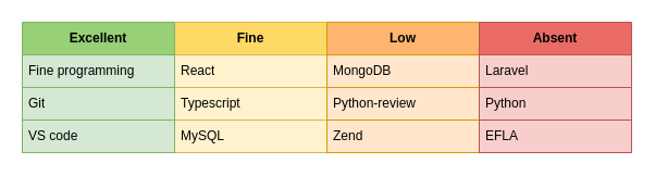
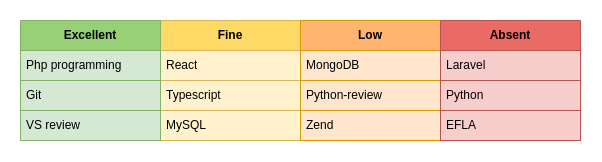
  <mxCell id="0" />
  <mxCell id="1" parent="0" />
  <mxCell id="2" value="Fine" style="swimlane;fontStyle=1;childLayout=stackLayout;horizontal=1;startSize=30;horizontalStack=0;resizeParent=1;resizeParentMax=0;resizeLast=0;collapsible=1;marginBottom=0;whiteSpace=wrap;html=1;fillColor=#FFD966;strokeColor=#d6b656;" vertex="1" parent="1"><mxGeometry x="160" y="20" width="140" height="120" as="geometry" /></mxCell>
  <mxCell id="3" value="React" style="text;strokeColor=#d6b656;fillColor=#fff2cc;align=left;verticalAlign=middle;spacingLeft=4;spacingRight=4;overflow=hidden;points=[[0,0.5],[1,0.5]];portConstraint=eastwest;rotatable=0;whiteSpace=wrap;html=1;" vertex="1" parent="2"><mxGeometry y="30" width="140" height="30" as="geometry" /></mxCell>
  <mxCell id="4" value="Typescript" style="text;strokeColor=#d6b656;fillColor=#fff2cc;align=left;verticalAlign=middle;spacingLeft=4;spacingRight=4;overflow=hidden;points=[[0,0.5],[1,0.5]];portConstraint=eastwest;rotatable=0;whiteSpace=wrap;html=1;" vertex="1" parent="2"><mxGeometry y="60" width="140" height="30" as="geometry" /></mxCell>
  <mxCell id="5" value="MySQL" style="text;strokeColor=#d6b656;fillColor=#fff2cc;align=left;verticalAlign=middle;spacingLeft=4;spacingRight=4;overflow=hidden;points=[[0,0.5],[1,0.5]];portConstraint=eastwest;rotatable=0;whiteSpace=wrap;html=1;" vertex="1" parent="2"><mxGeometry y="90" width="140" height="30" as="geometry" /></mxCell>
  <mxCell id="6" value="Excellent" style="swimlane;fontStyle=1;childLayout=stackLayout;horizontal=1;startSize=30;horizontalStack=0;resizeParent=1;resizeParentMax=0;resizeLast=0;collapsible=1;marginBottom=0;whiteSpace=wrap;html=1;fillColor=#97D077;strokeColor=#82b366;" vertex="1" parent="1"><mxGeometry x="20" y="20" width="140" height="120" as="geometry" /></mxCell>
- <mxCell id="7" value="Fine programming" style="text;strokeColor=#82b366;fillColor=#d5e8d4;align=left;verticalAlign=middle;spacingLeft=4;spacingRight=4;overflow=hidden;points=[[0,0.5],[1,0.5]];portConstraint=eastwest;rotatable=0;whiteSpace=wrap;html=1;" vertex="1" parent="6"><mxGeometry y="30" width="140" height="30" as="geometry" /></mxCell>
+ <mxCell id="7" value="Php programming" style="text;strokeColor=#82b366;fillColor=#d5e8d4;align=left;verticalAlign=middle;spacingLeft=4;spacingRight=4;overflow=hidden;points=[[0,0.5],[1,0.5]];portConstraint=eastwest;rotatable=0;whiteSpace=wrap;html=1;" vertex="1" parent="6"><mxGeometry y="30" width="140" height="30" as="geometry" /></mxCell>
  <mxCell id="8" value="Git" style="text;strokeColor=#82b366;fillColor=#d5e8d4;align=left;verticalAlign=middle;spacingLeft=4;spacingRight=4;overflow=hidden;points=[[0,0.5],[1,0.5]];portConstraint=eastwest;rotatable=0;whiteSpace=wrap;html=1;" vertex="1" parent="6"><mxGeometry y="60" width="140" height="30" as="geometry" /></mxCell>
- <mxCell id="9" value="VS code" style="text;strokeColor=#82b366;fillColor=#d5e8d4;align=left;verticalAlign=middle;spacingLeft=4;spacingRight=4;overflow=hidden;points=[[0,0.5],[1,0.5]];portConstraint=eastwest;rotatable=0;whiteSpace=wrap;html=1;" vertex="1" parent="6"><mxGeometry y="90" width="140" height="30" as="geometry" /></mxCell>
+ <mxCell id="9" value="VS review" style="text;strokeColor=#82b366;fillColor=#d5e8d4;align=left;verticalAlign=middle;spacingLeft=4;spacingRight=4;overflow=hidden;points=[[0,0.5],[1,0.5]];portConstraint=eastwest;rotatable=0;whiteSpace=wrap;html=1;" vertex="1" parent="6"><mxGeometry y="90" width="140" height="30" as="geometry" /></mxCell>
  <mxCell id="10" value="Low" style="swimlane;fontStyle=1;childLayout=stackLayout;horizontal=1;startSize=30;horizontalStack=0;resizeParent=1;resizeParentMax=0;resizeLast=0;collapsible=1;marginBottom=0;whiteSpace=wrap;html=1;fillColor=#FFB570;strokeColor=#d79b00;" vertex="1" parent="1"><mxGeometry x="300" y="20" width="140" height="120" as="geometry" /></mxCell>
  <mxCell id="11" value="MongoDB" style="text;strokeColor=#d79b00;fillColor=#ffe6cc;align=left;verticalAlign=middle;spacingLeft=4;spacingRight=4;overflow=hidden;points=[[0,0.5],[1,0.5]];portConstraint=eastwest;rotatable=0;whiteSpace=wrap;html=1;" vertex="1" parent="10"><mxGeometry y="30" width="140" height="30" as="geometry" /></mxCell>
  <mxCell id="12" value="Python-review" style="text;strokeColor=#d79b00;fillColor=#ffe6cc;align=left;verticalAlign=middle;spacingLeft=4;spacingRight=4;overflow=hidden;points=[[0,0.5],[1,0.5]];portConstraint=eastwest;rotatable=0;whiteSpace=wrap;html=1;" vertex="1" parent="10"><mxGeometry y="60" width="140" height="30" as="geometry" /></mxCell>
  <mxCell id="13" value="Zend" style="text;strokeColor=#d79b00;fillColor=#ffe6cc;align=left;verticalAlign=middle;spacingLeft=4;spacingRight=4;overflow=hidden;points=[[0,0.5],[1,0.5]];portConstraint=eastwest;rotatable=0;whiteSpace=wrap;html=1;" vertex="1" parent="10"><mxGeometry y="90" width="140" height="30" as="geometry" /></mxCell>
  <mxCell id="14" value="Absent" style="swimlane;fontStyle=1;childLayout=stackLayout;horizontal=1;startSize=30;horizontalStack=0;resizeParent=1;resizeParentMax=0;resizeLast=0;collapsible=1;marginBottom=0;whiteSpace=wrap;html=1;fillColor=#EA6B66;strokeColor=#b85450;" vertex="1" parent="1"><mxGeometry x="440" y="20" width="140" height="120" as="geometry" /></mxCell>
  <mxCell id="15" value="Laravel" style="text;strokeColor=#b85450;fillColor=#f8cecc;align=left;verticalAlign=middle;spacingLeft=4;spacingRight=4;overflow=hidden;points=[[0,0.5],[1,0.5]];portConstraint=eastwest;rotatable=0;whiteSpace=wrap;html=1;" vertex="1" parent="14"><mxGeometry y="30" width="140" height="30" as="geometry" /></mxCell>
  <mxCell id="16" value="Python" style="text;strokeColor=#b85450;fillColor=#f8cecc;align=left;verticalAlign=middle;spacingLeft=4;spacingRight=4;overflow=hidden;points=[[0,0.5],[1,0.5]];portConstraint=eastwest;rotatable=0;whiteSpace=wrap;html=1;" vertex="1" parent="14"><mxGeometry y="60" width="140" height="30" as="geometry" /></mxCell>
  <mxCell id="17" value="EFLA" style="text;strokeColor=#b85450;fillColor=#f8cecc;align=left;verticalAlign=middle;spacingLeft=4;spacingRight=4;overflow=hidden;points=[[0,0.5],[1,0.5]];portConstraint=eastwest;rotatable=0;whiteSpace=wrap;html=1;" vertex="1" parent="14"><mxGeometry y="90" width="140" height="30" as="geometry" /></mxCell>
